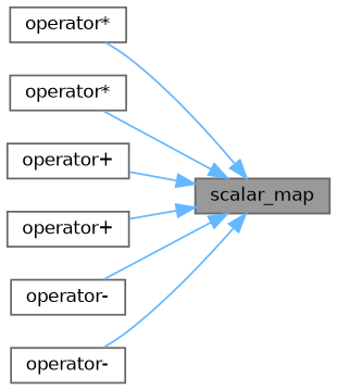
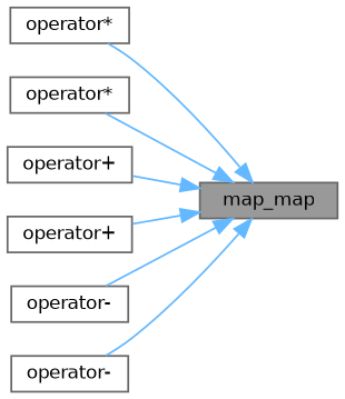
  digraph {
    rankdir=RL
    node [color=grey40 fillcolor=white fontname=Helvetica fontsize=10 shape=box style=filled]
    edge [color=steelblue1 dir=back fontname=Helvetica fontsize=10 labelfontname=Helvetica labelfontsize=10 style=solid]
-   n1 [color=gray40 fillcolor=grey60 fontcolor=black height=0.2 label=scalar_map width=0.4]
+   n1 [color=gray40 fillcolor=grey60 fontcolor=black height=0.2 label=map_map width=0.4]
    n2 [height=0.2 label="operator*" width=0.4]
    n3 [height=0.2 label="operator*" width=0.4]
    n4 [height=0.2 label="operator+" width=0.4]
    n5 [height=0.2 label="operator+" width=0.4]
    n6 [height=0.2 label="operator-" width=0.4]
    n7 [height=0.2 label="operator-" width=0.4]
    n1 -> n2
    n1 -> n3
    n1 -> n4
    n1 -> n5
    n1 -> n6
    n1 -> n7
  }
